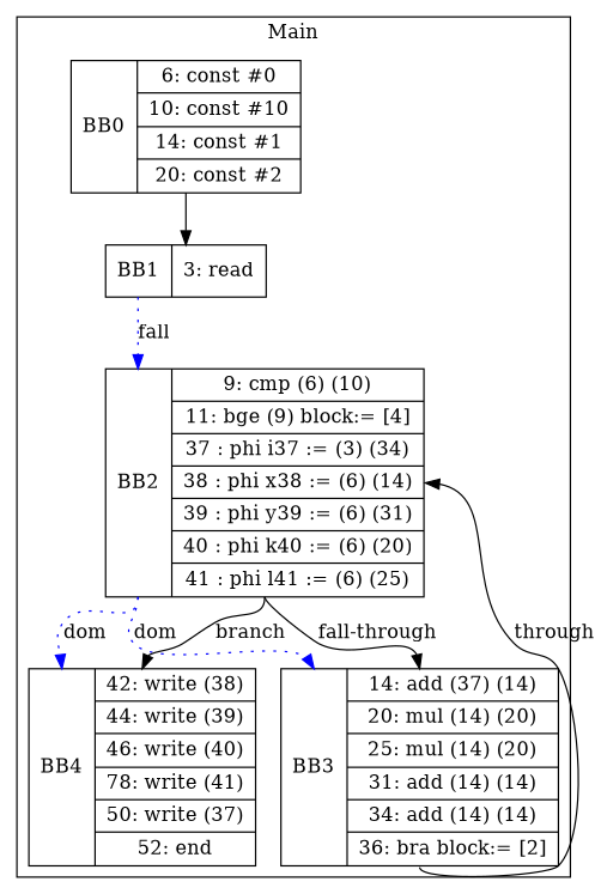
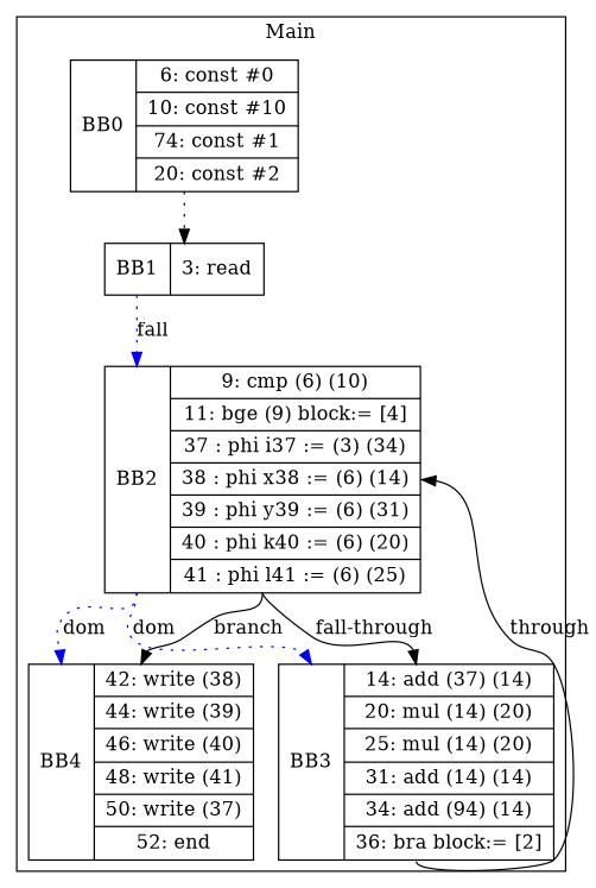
  digraph {
    node [shape=record]
    edge [headport=n tailport=s]
-   n1 [label="<b>BB0|{6: const #0|10: const #10|14: const #1|20: const #2}"]
+   n1 [label="<b>BB0|{6: const #0|10: const #10|74: const #1|20: const #2}"]
    n2 [label="<b>BB1|{3: read}"]
    n3 [label="<b>BB2|{9: cmp (6) (10)|11: bge (9) block:= [4]|37 : phi i37 := (3) (34)|38 : phi x38 := (6) (14)|39 : phi y39 := (6) (31)|40 : phi k40 := (6) (20)|41 : phi l41 := (6) (25)}"]
-   n4 [label="<b>BB3|{14: add (37) (14)|20: mul (14) (20)|25: mul (14) (20)|31: add (14) (14)|34: add (14) (14)|36: bra block:= [2]}"]
-   n5 [label="<b>BB4|{42: write (38)|44: write (39)|46: write (40)|78: write (41)|50: write (37)|52: end}"]
+   n4 [label="<b>BB3|{14: add (37) (14)|20: mul (14) (20)|25: mul (14) (20)|31: add (14) (14)|34: add (94) (14)|36: bra block:= [2]}"]
+   n5 [label="<b>BB4|{42: write (38)|44: write (39)|46: write (40)|48: write (41)|50: write (37)|52: end}"]
    subgraph cluster_1 {
      label=Main
      n1
      n2
      n3
      n4
      n5
    }
-   n1 -> n2
+   n1 -> n2 [style=dotted]
    n2 -> n3 [color=blue headport=b label=fall style=dotted tailport=b]
    n3 -> n4 [color=blue headport=b label=dom style=dotted tailport=b]
    n3 -> n4 [label="fall-through"]
    n3 -> n5 [color=blue headport=b label=dom style=dotted tailport=b]
    n3 -> n5 [label=branch]
    n4 -> n3 [headport=e label=through]
  }
